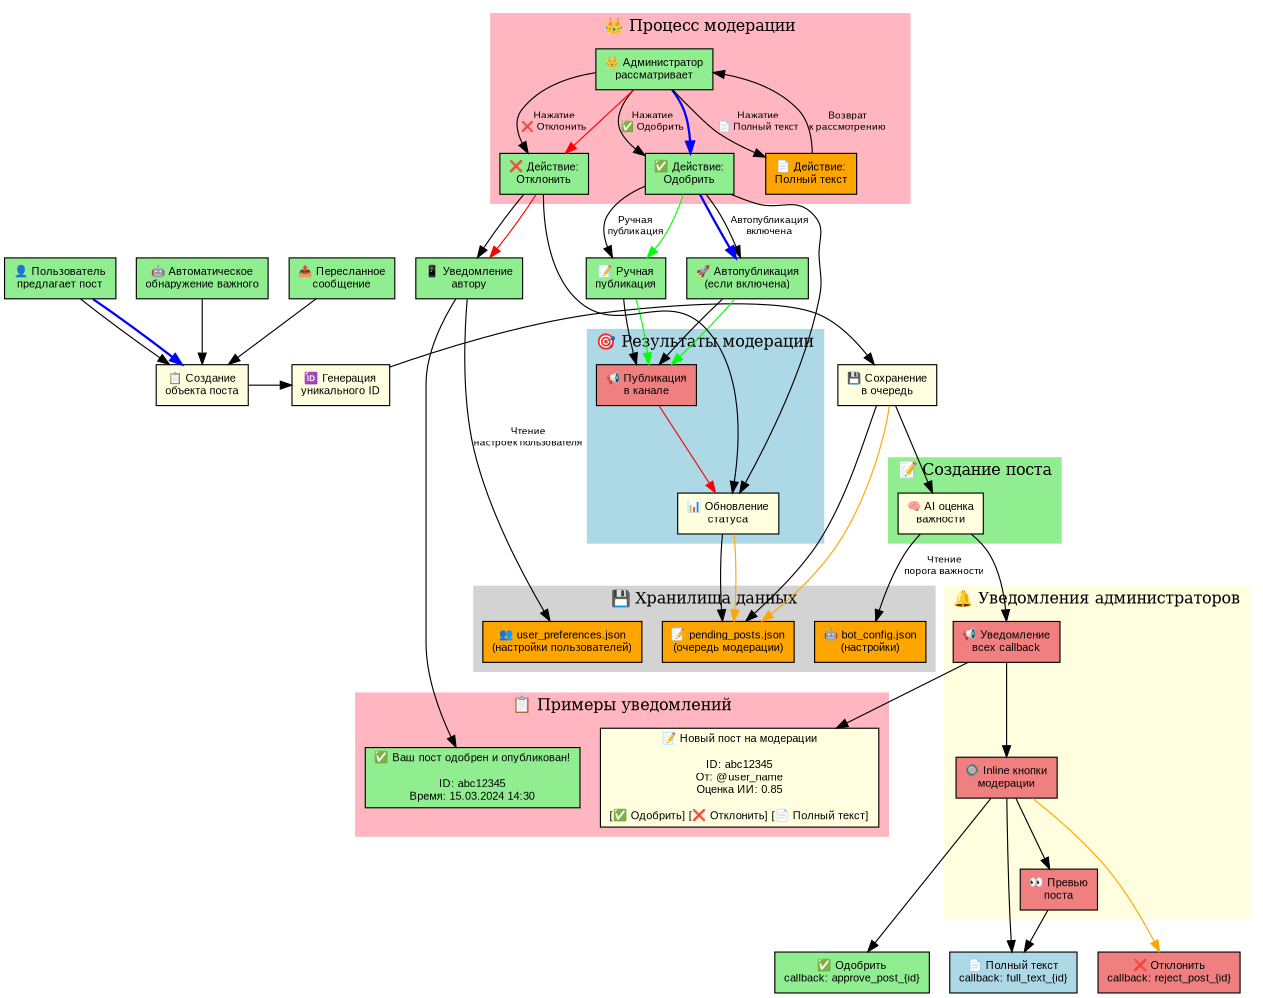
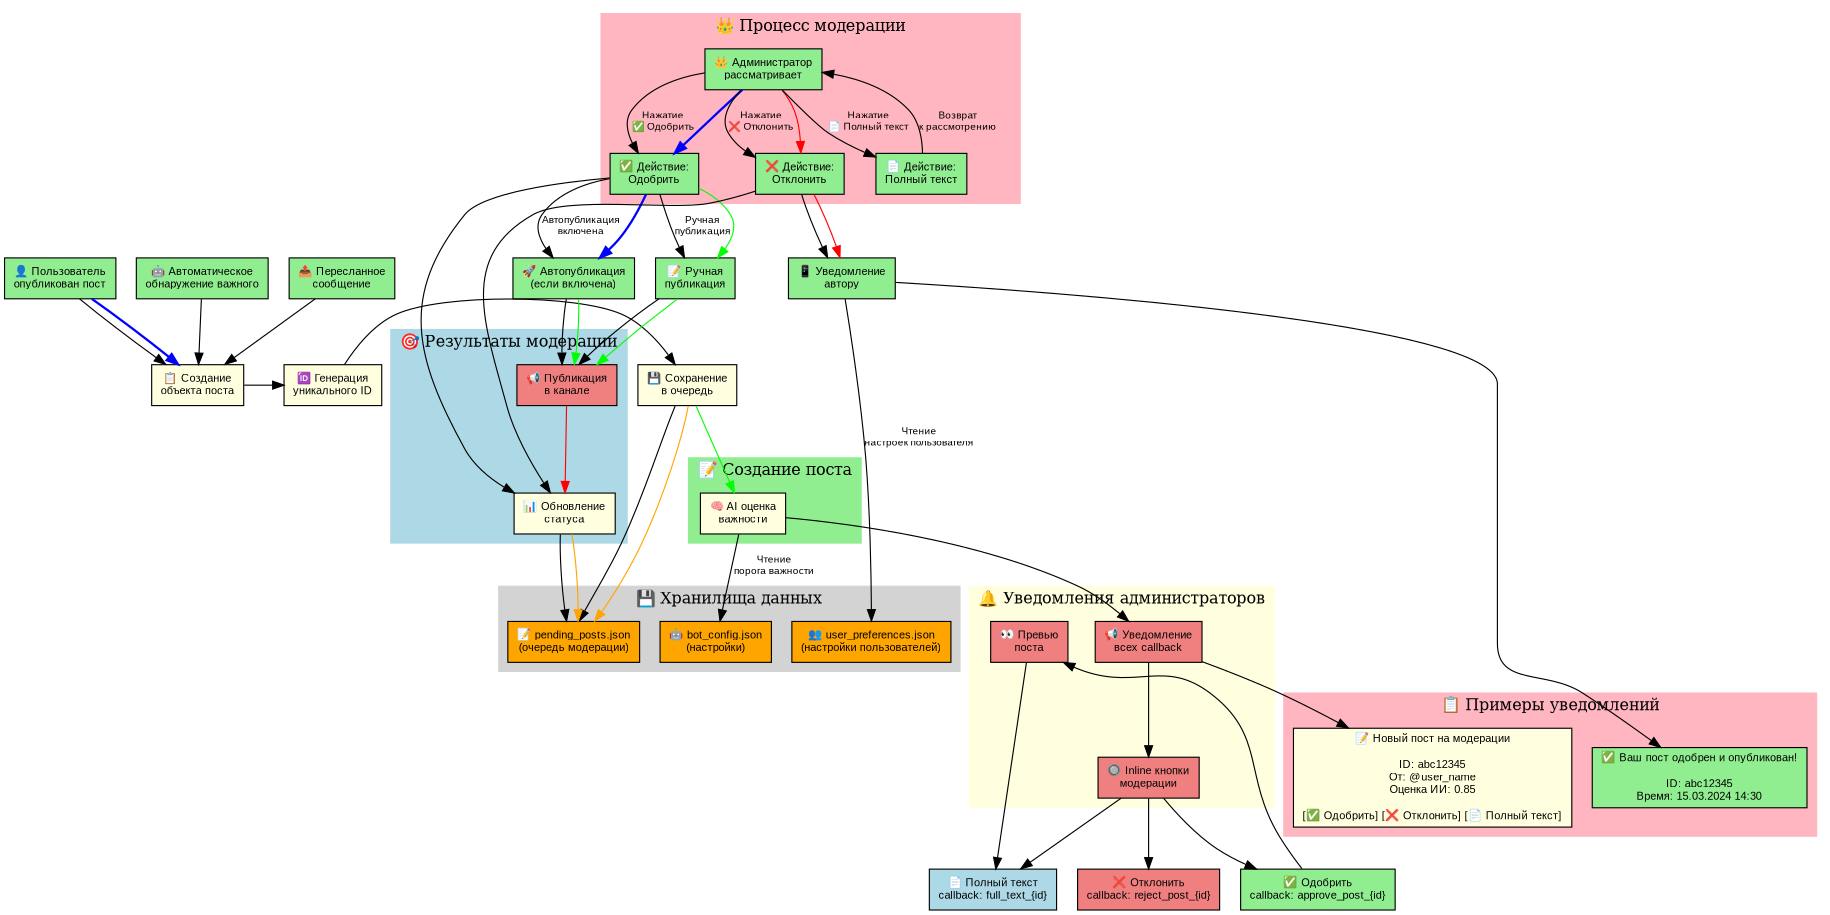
  digraph {
    rankdir=TB
    node [fillcolor=lightgreen fontname=Arial fontsize=10 shape=box style=filled]
    edge [fontname=Arial fontsize=9]
-   n1 [label="👤 Пользователь\nпредлагает пост"]
+   n1 [label="👤 Пользователь\nопубликован пост"]
    n2 [label="🤖 Автоматическое\nобнаружение важного"]
    n3 [label="📤 Пересланное\nсообщение"]
    n4 [fillcolor=lightyellow label="📋 Создание\nобъекта поста"]
    n5 [fillcolor=lightyellow label="🆔 Генерация\nуникального ID"]
    n6 [fillcolor=lightyellow label="💾 Сохранение\nв очередь"]
    n7 [label="✅ Одобрить\ncallback: approve_post_{id}"]
    n8 [fillcolor=lightcoral label="❌ Отклонить\ncallback: reject_post_{id}"]
    n9 [fillcolor=lightblue label="📄 Полный текст\ncallback: full_text_{id}"]
    n10 [label="🚀 Автопубликация\n(если включена)"]
    n11 [label="📝 Ручная\nпубликация"]
    n12 [label="📱 Уведомление\nавтору"]
    n13 [fillcolor=lightyellow label="🧠 AI оценка\nважности"]
    n14 [fillcolor=lightcoral label="📢 Уведомление\nвсех callback"]
    n15 [fillcolor=lightcoral label="🔘 Inline кнопки\nмодерации"]
    n16 [fillcolor=lightcoral label="👀 Превью\nпоста"]
    n17 [label="👑 Администратор\nрассматривает"]
    n18 [label="✅ Действие:\nОдобрить"]
    n19 [label="❌ Действие:\nОтклонить"]
-   n20 [fillcolor=orange label="📄 Действие:\nПолный текст"]
+   n20 [label="📄 Действие:\nПолный текст"]
    n21 [fillcolor=lightcoral label="📢 Публикация\nв канале"]
    n22 [fillcolor=lightyellow label="📊 Обновление\nстатуса"]
    n23 [fillcolor=orange label="📝 pending_posts.json\n(очередь модерации)"]
    n24 [fillcolor=orange label="🤖 bot_config.json\n(настройки)"]
    n25 [fillcolor=orange label="👥 user_preferences.json\n(настройки пользователей)"]
    n26 [fillcolor=lightyellow label="📝 Новый пост на модерации\n\nID: abc12345\nОт: @user_name\nОценка ИИ: 0.85\n\n[✅ Одобрить] [❌ Отклонить] [📄 Полный текст]"]
    n27 [label="✅ Ваш пост одобрен и опубликован!\n\nID: abc12345\nВремя: 15.03.2024 14:30"]
    subgraph sub_1 {
      rank=same
      n1
      n2
      n3
    }
    subgraph sub_2 {
      rank=same
      n4
      n5
      n6
    }
    subgraph sub_3 {
      rank=same
      n7
      n8
      n9
    }
    subgraph sub_4 {
      rank=same
      n10
      n11
      n12
    }
    subgraph cluster_5 {
      color=lightblue
      label="🚀 Начало процесса модерации"
      style=filled
    }
    subgraph cluster_6 {
      color=lightgreen
      label="📝 Создание поста"
      style=filled
      n13
    }
    subgraph cluster_7 {
      color=lightyellow
      label="🔔 Уведомления администраторов"
      style=filled
      n14
      n15
      n16
    }
    subgraph cluster_8 {
      color=lightpink
      label="👑 Процесс модерации"
      style=filled
      n17
      n18
      n19
      n20
    }
    subgraph cluster_9 {
      color=lightblue
      label="🎯 Результаты модерации"
      style=filled
      n21
      n22
    }
    subgraph cluster_10 {
      color=lightgrey
      label="💾 Хранилища данных"
      style=filled
      n23
      n24
      n25
    }
    subgraph cluster_11 {
      color=lightyellow
      label="🔘 Inline кнопки модерации"
      style=filled
    }
    subgraph cluster_12 {
      color=lightpink
      label="📋 Примеры уведомлений"
      style=filled
      n26
      n27
    }
    n1 -> n4
    n1 -> n4 [color=blue penwidth=2]
    n2 -> n4
    n3 -> n4
    n4 -> n5
    n5 -> n6
-   n6 -> n13
+   n6 -> n13 [color=green]
    n6 -> n23
    n6 -> n23 [color=orange penwidth=1]
    n10 -> n21
    n10 -> n21 [color=green penwidth=1]
    n11 -> n21
    n11 -> n21 [color=green penwidth=1]
    n12 -> n25 [label="Чтение\nнастроек пользователя"]
    n12 -> n27
    n13 -> n14
    n13 -> n24 [label="Чтение\nпорога важности"]
    n14 -> n15
    n14 -> n26
    n15 -> n7
-   n15 -> n8 [color=orange]
+   n15 -> n8
    n15 -> n9
-   n15 -> n16
+   n7 -> n16
    n16 -> n9
    n17 -> n18 [label="Нажатие\n✅ Одобрить"]
    n17 -> n18 [color=blue penwidth=2]
    n17 -> n19 [label="Нажатие\n❌ Отклонить"]
    n17 -> n19 [color=red penwidth=1]
    n17 -> n20 [label="Нажатие\n📄 Полный текст"]
    n18 -> n10 [label="Автопубликация\nвключена"]
    n18 -> n10 [color=blue penwidth=2]
    n18 -> n11 [label="Ручная\nпубликация"]
    n18 -> n11 [color=green penwidth=1]
    n18 -> n22
    n19 -> n12
    n19 -> n12 [color=red penwidth=1]
    n19 -> n22
    n20 -> n17 [label="Возврат\nк рассмотрению"]
    n21 -> n22 [color=red]
    n22 -> n23
    n22 -> n23 [color=orange penwidth=1]
  }
